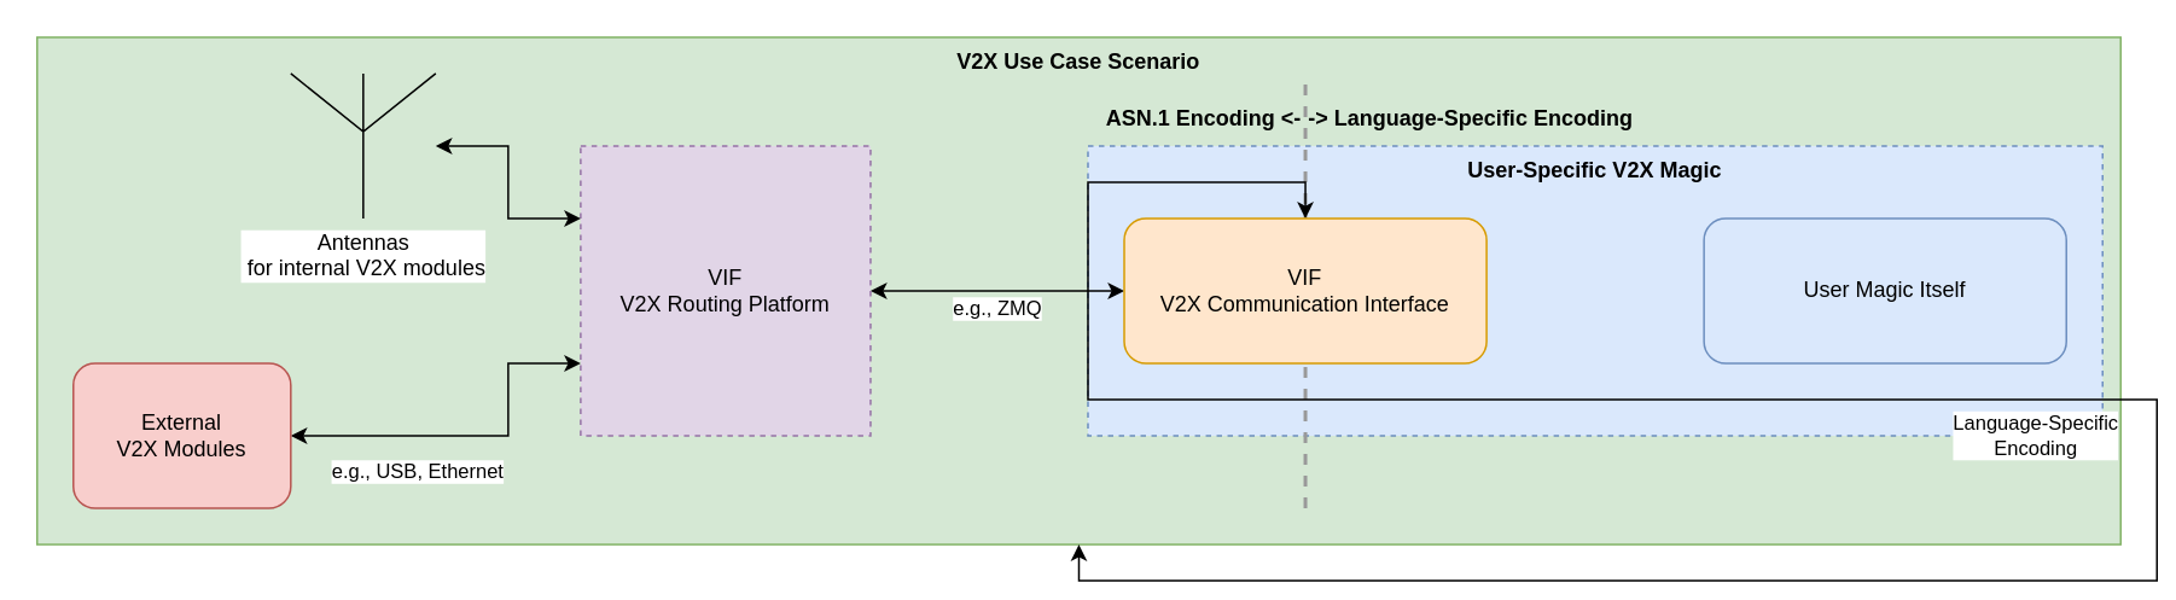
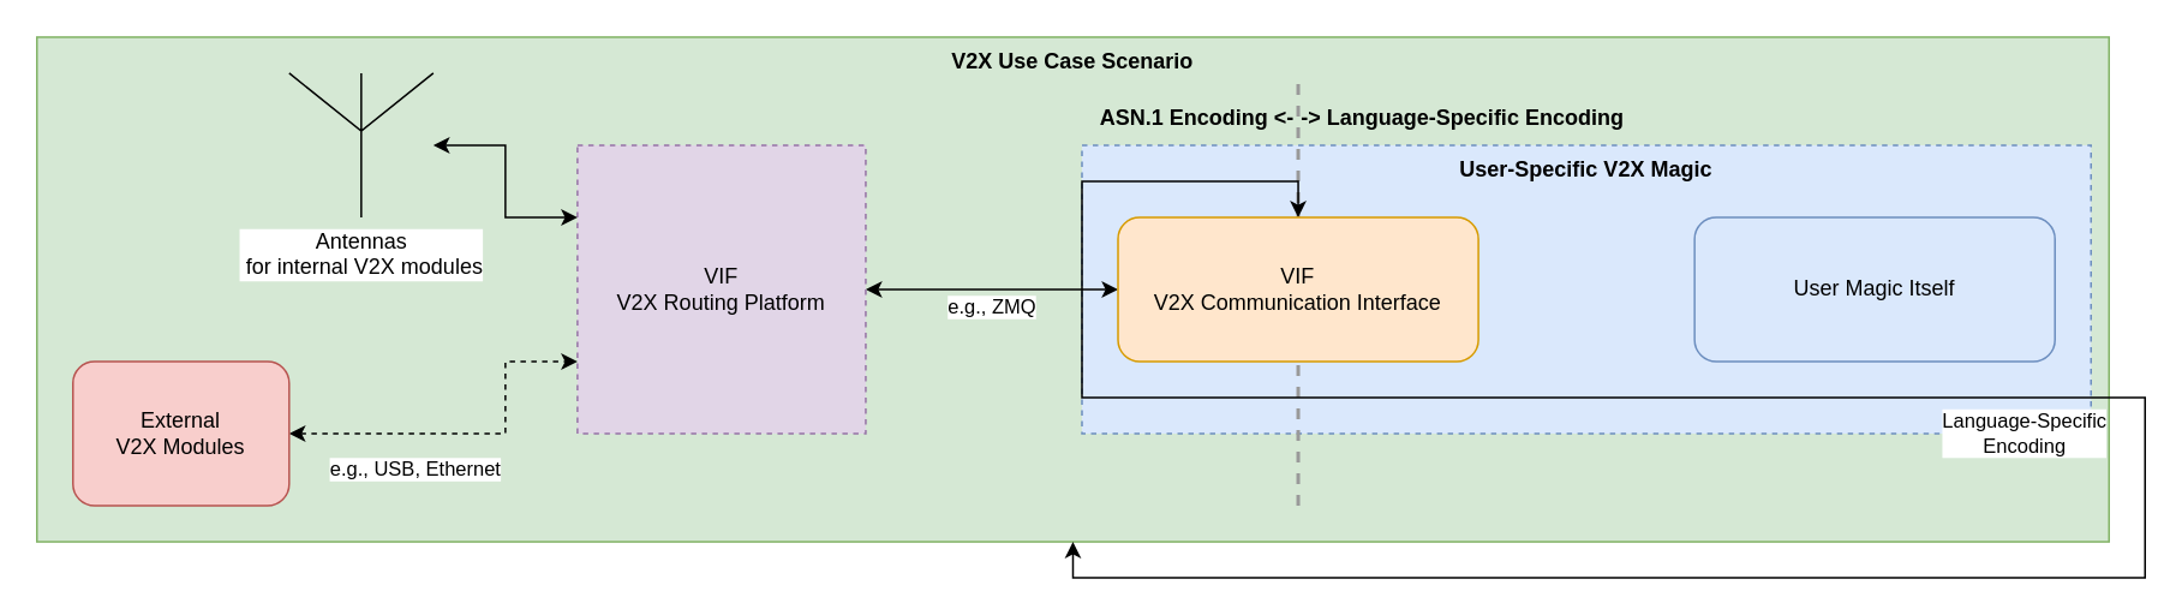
  <mxCell id="0" />
  <mxCell id="1" parent="0" />
  <mxCell id="2" value="V2X Use Case Scenario" style="rounded=0;whiteSpace=wrap;html=1;fillColor=#d5e8d4;strokeColor=#82b366;align=center;verticalAlign=top;fontStyle=1" vertex="1" parent="1"><mxGeometry x="20" y="20" width="1150" height="280" as="geometry" /></mxCell>
  <mxCell id="3" value="User-Specific V2X Magic" style="rounded=0;whiteSpace=wrap;html=1;fillColor=#dae8fc;strokeColor=#6c8ebf;align=center;verticalAlign=top;dashed=1;fontStyle=1" parent="1" vertex="1"><mxGeometry x="600" y="80" width="560" height="160" as="geometry" /></mxCell>
  <mxCell id="4" value="e.g., ZMQ" style="edgeStyle=orthogonalEdgeStyle;rounded=0;orthogonalLoop=1;jettySize=auto;html=1;startArrow=classic;startFill=1;labelBackgroundColor=default;" parent="1" source="5" target="12" edge="1"><mxGeometry y="-10" relative="1" as="geometry"><mxPoint as="offset" /></mxGeometry></mxCell>
  <mxCell id="5" value="VIF&lt;br&gt;V2X Routing Platform" style="rounded=0;whiteSpace=wrap;html=1;fillColor=#e1d5e7;strokeColor=#9673a6;dashed=1;" parent="1" vertex="1"><mxGeometry x="320" y="80" width="160" height="160" as="geometry" /></mxCell>
  <mxCell id="6" style="edgeStyle=orthogonalEdgeStyle;rounded=0;orthogonalLoop=1;jettySize=auto;html=1;entryX=0;entryY=0.25;entryDx=0;entryDy=0;startArrow=classic;startFill=1;" parent="1" source="7" target="5" edge="1"><mxGeometry relative="1" as="geometry" /></mxCell>
  <mxCell id="7" value="Antennas&lt;br&gt;&amp;nbsp;for internal V2X modules" style="verticalLabelPosition=bottom;shadow=0;dashed=0;align=center;html=1;verticalAlign=top;shape=mxgraph.electrical.radio.aerial_-_antenna_1;labelBackgroundColor=default;" parent="1" vertex="1"><mxGeometry x="160" y="40" width="80" height="80" as="geometry" /></mxCell>
- <mxCell id="8" value="e.g., USB, Ethernet" style="edgeStyle=orthogonalEdgeStyle;rounded=0;orthogonalLoop=1;jettySize=auto;html=1;entryX=0;entryY=0.75;entryDx=0;entryDy=0;startArrow=classic;startFill=1;labelBackgroundColor=default;" parent="1" source="9" target="5" edge="1"><mxGeometry x="-0.2" y="-10" relative="1" as="geometry"><Array as="points"><mxPoint x="280" y="240" /><mxPoint x="280" y="200" /></Array><mxPoint x="-10" y="10" as="offset" /></mxGeometry></mxCell>
+ <mxCell id="8" value="e.g., USB, Ethernet" style="edgeStyle=orthogonalEdgeStyle;rounded=0;orthogonalLoop=1;jettySize=auto;html=1;entryX=0;entryY=0.75;entryDx=0;entryDy=0;startArrow=classic;startFill=1;labelBackgroundColor=default;dashed=1;" parent="1" source="9" target="5" edge="1"><mxGeometry x="-0.2" y="-10" relative="1" as="geometry"><Array as="points"><mxPoint x="280" y="240" /><mxPoint x="280" y="200" /></Array><mxPoint x="-10" y="10" as="offset" /></mxGeometry></mxCell>
  <mxCell id="9" value="External&lt;br&gt;V2X Modules" style="rounded=1;whiteSpace=wrap;html=1;fillColor=#f8cecc;strokeColor=#b85450;" parent="1" vertex="1"><mxGeometry x="40" y="200" width="120" height="80" as="geometry" /></mxCell>
  <mxCell id="10" value="" style="verticalLabelPosition=bottom;shadow=0;dashed=1;align=center;html=1;verticalAlign=top;strokeWidth=2;shape=mxgraph.mockup.markup.line;strokeColor=#999999;direction=north;sketch=0;" parent="1" vertex="1"><mxGeometry x="710" y="40" width="20" height="240" as="geometry" /></mxCell>
  <mxCell id="11" value="Language-Specific&lt;br&gt;Encoding" style="edgeStyle=orthogonalEdgeStyle;rounded=0;orthogonalLoop=1;jettySize=auto;html=1;startArrow=classic;startFill=1;labelBackgroundColor=default;" parent="1" source="12" target="2" edge="1"><mxGeometry y="-20" relative="1" as="geometry"><mxPoint as="offset" /></mxGeometry></mxCell>
  <mxCell id="12" value="VIF&lt;br&gt;V2X Communication Interface" style="rounded=1;whiteSpace=wrap;html=1;fillColor=#ffe6cc;strokeColor=#d79b00;" parent="1" vertex="1"><mxGeometry x="620" y="120" width="200" height="80" as="geometry" /></mxCell>
  <mxCell id="13" value="&lt;b&gt;ASN.1 Encoding &amp;lt;-&lt;/b&gt;" style="text;html=1;strokeColor=none;fillColor=none;align=right;verticalAlign=middle;whiteSpace=wrap;rounded=0;shadow=0;dashed=1;sketch=0;" parent="1" vertex="1"><mxGeometry x="600" y="50" width="120" height="30" as="geometry" /></mxCell>
  <mxCell id="14" value="&lt;b&gt;-&amp;gt; Language-Specific Encoding&lt;/b&gt;" style="text;html=1;strokeColor=none;fillColor=none;align=left;verticalAlign=middle;whiteSpace=wrap;rounded=0;shadow=0;dashed=1;sketch=0;" parent="1" vertex="1"><mxGeometry x="720" y="50" width="200" height="30" as="geometry" /></mxCell>
  <mxCell id="15" value="User Magic Itself" style="rounded=1;whiteSpace=wrap;html=1;fillColor=#dae8fc;strokeColor=#6c8ebf;" parent="1" vertex="1"><mxGeometry x="940" y="120" width="200" height="80" as="geometry" /></mxCell>
